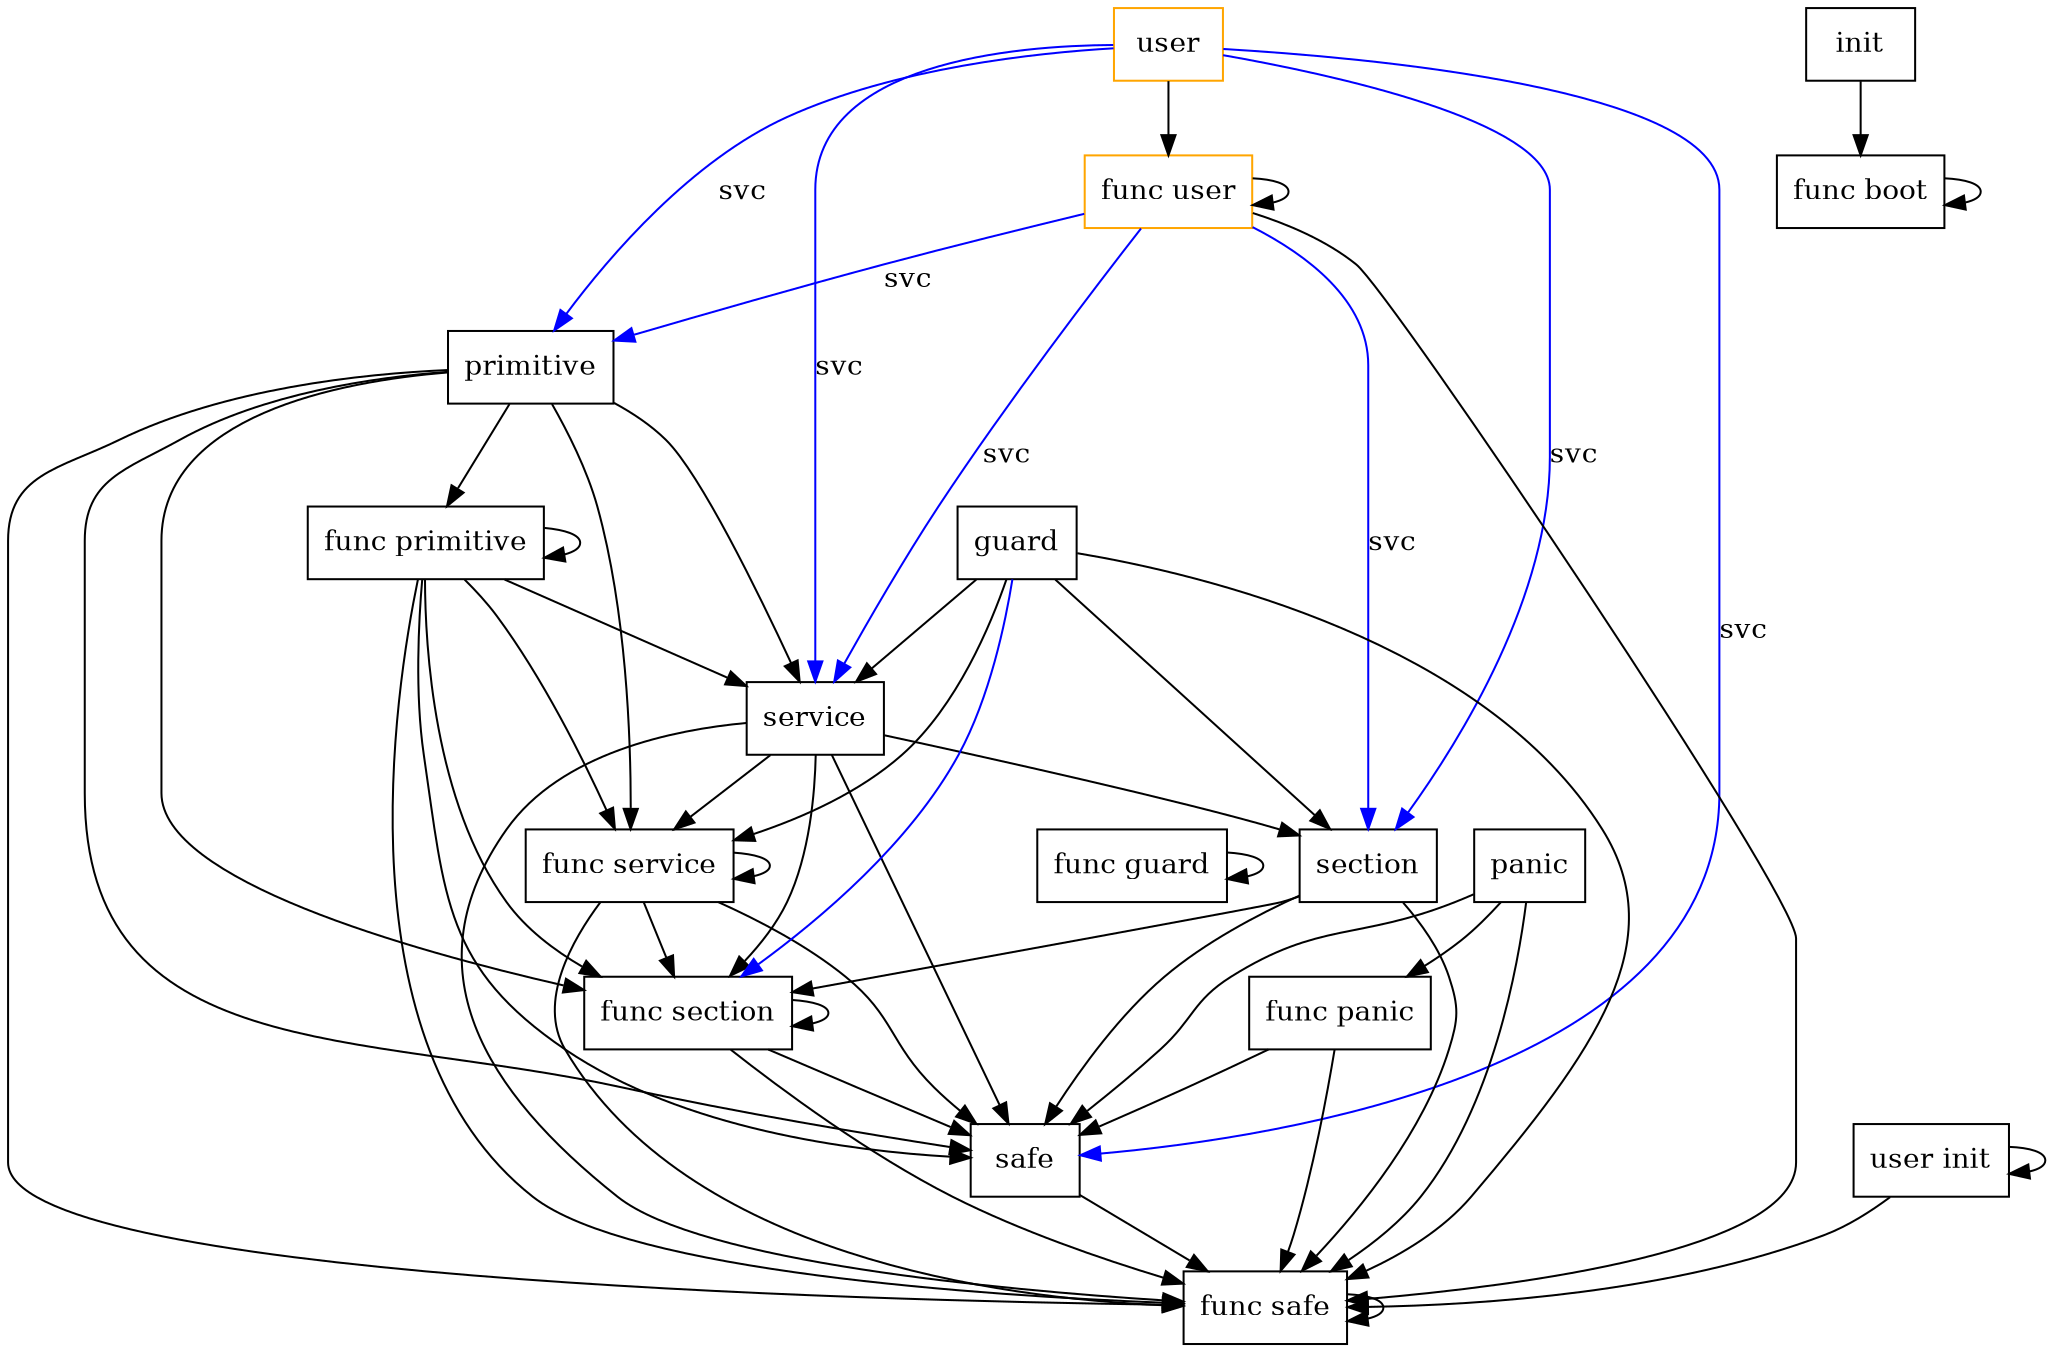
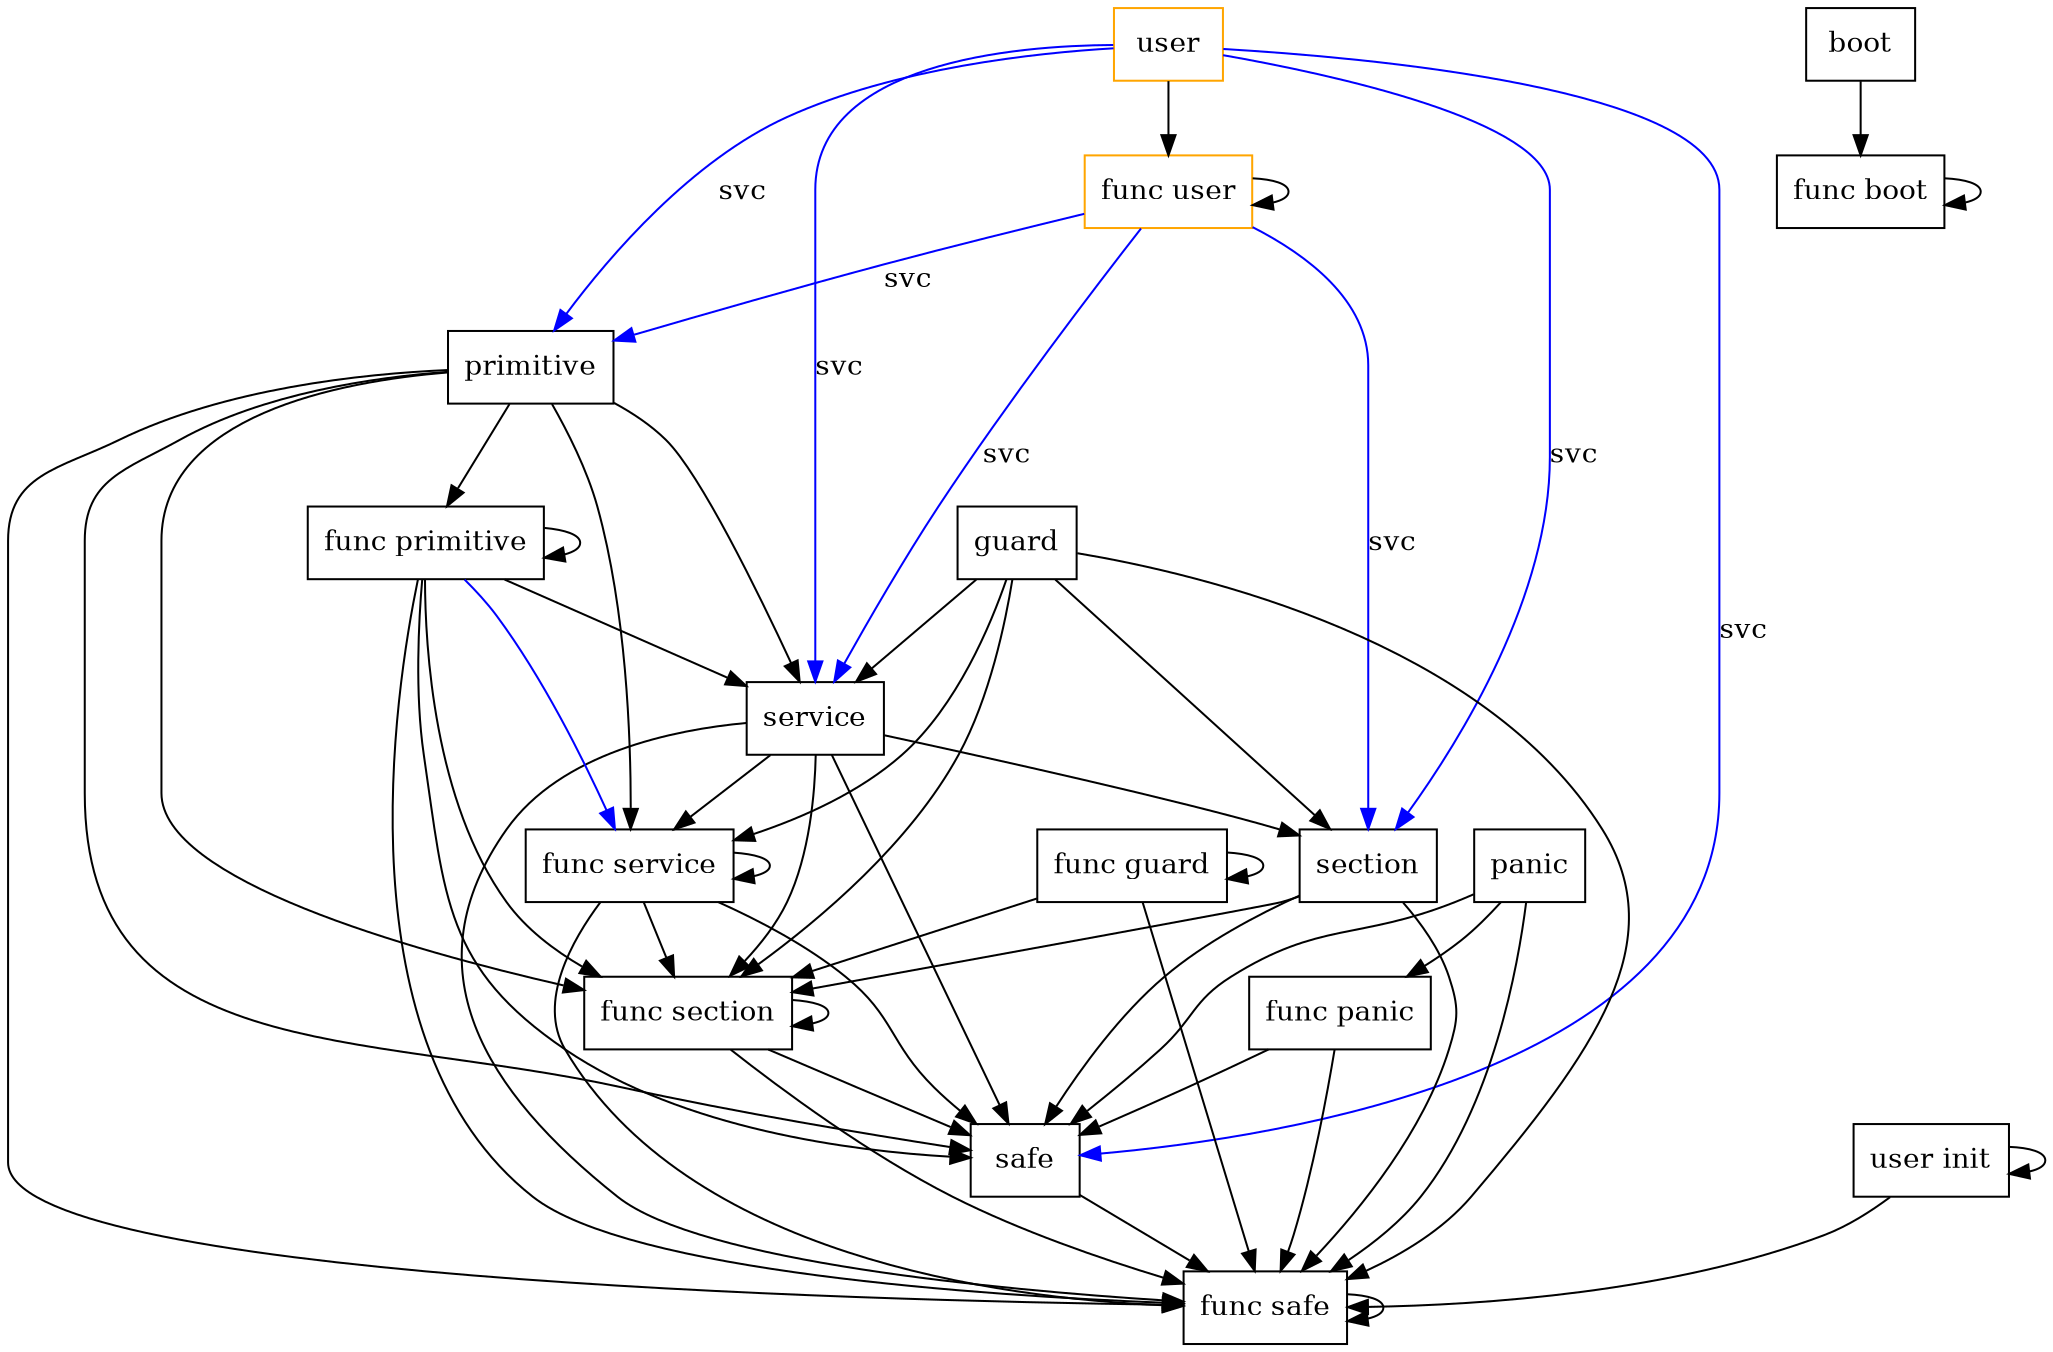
  digraph {
    fontname="DejaVu Serif"
    node [fontname="DejaVu Serif" shape=box]
    edge [fontname="DejaVu Serif"]
    user [color=orange]
    "func user" [color=orange]
    primitive
    service
    section
    safe
    "func primitive"
    "func service"
    "func section"
    "func safe"
    panic
    "func panic"
    n13 [label="user init"]
-   boot [label=init]
+   boot
    "func boot"
    guard
    "func guard"
    user -> "func user"
    user -> primitive [color=blue label=svc]
    user -> service [color=blue label=svc]
    user -> section [color=blue label=svc]
    user -> safe [color=blue label=svc]
    "func user" -> "func user"
    "func user" -> primitive [color=blue label=svc]
    "func user" -> service [color=blue label=svc]
    "func user" -> section [color=blue label=svc]
    primitive -> service
    primitive -> safe
    primitive -> "func primitive"
    primitive -> "func service"
    primitive -> "func section"
    primitive -> "func safe"
    service -> section
    service -> safe
    service -> "func service"
    service -> "func section"
    service -> "func safe"
    section -> safe
    section -> "func section"
    section -> "func safe"
    safe -> "func safe"
    "func primitive" -> service
    "func primitive" -> safe
    "func primitive" -> "func primitive"
-   "func primitive" -> "func service"
+   "func primitive" -> "func service" [color=blue]
    "func primitive" -> "func section"
    "func primitive" -> "func safe"
    "func service" -> safe
    "func service" -> "func service"
    "func service" -> "func section"
    "func service" -> "func safe"
    "func section" -> safe
    "func section" -> "func section"
    "func section" -> "func safe"
    "func safe" -> "func safe"
    panic -> safe
    panic -> "func safe"
    panic -> "func panic"
    "func panic" -> safe
    "func panic" -> "func safe"
    n13 -> "func safe"
    n13 -> n13
    boot -> "func boot"
    "func boot" -> "func boot"
    guard -> service
    guard -> section
    guard -> "func service"
-   guard -> "func section" [color=blue]
+   guard -> "func section"
    guard -> "func safe"
-   "func user" -> "func safe"
+   "func guard" -> "func section"
+   "func guard" -> "func safe"
    "func guard" -> "func guard"
  }
